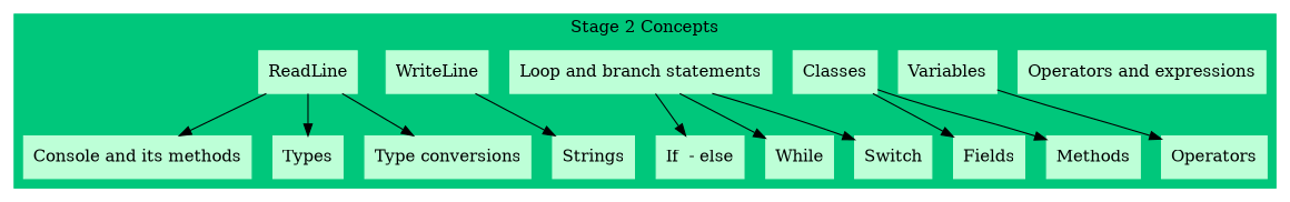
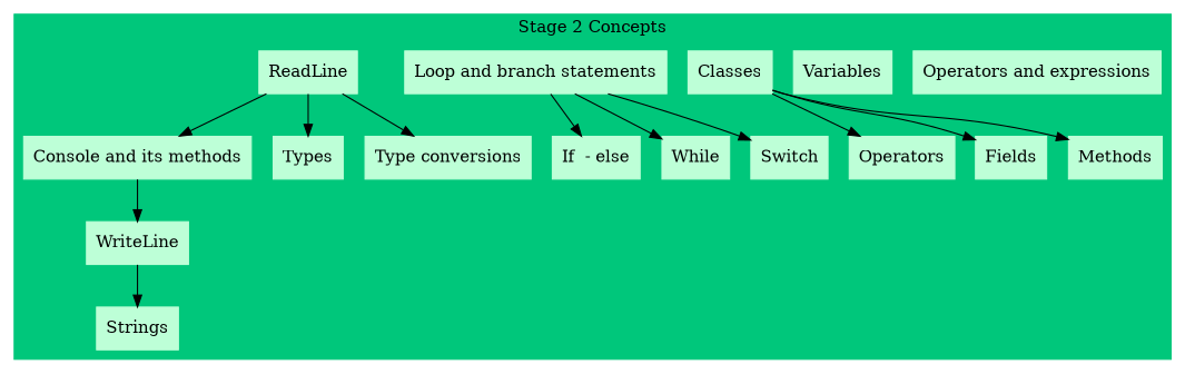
  digraph {
    node [color="#bdffd7" shape=box style=filled]
    "Operators and expressions"
    Variables
    Classes
    n4 [label=Operators]
    Fields
    Methods
    "Loop and branch statements"
    "If  - else"
    While
    Switch
    "Console and its methods"
    WriteLine
    ReadLine
    Strings
    Types
    "Type conversions"
    subgraph cluster_1 {
      color="#00c77b"
      label="Stage 2 Concepts"
      style=filled
      "Operators and expressions"
      Variables
      Classes
      n4
      Fields
      Methods
      "Loop and branch statements"
      "If  - else"
      While
      Switch
      "Console and its methods"
      WriteLine
      ReadLine
      Strings
      Types
      "Type conversions"
    }
-   Variables -> n4
+   Classes -> n4
    Classes -> Fields
    Classes -> Methods
    "Loop and branch statements" -> "If  - else"
    "Loop and branch statements" -> While
    "Loop and branch statements" -> Switch
+   "Console and its methods" -> WriteLine
    WriteLine -> Strings
    ReadLine -> "Console and its methods"
    ReadLine -> Types
    ReadLine -> "Type conversions"
  }
